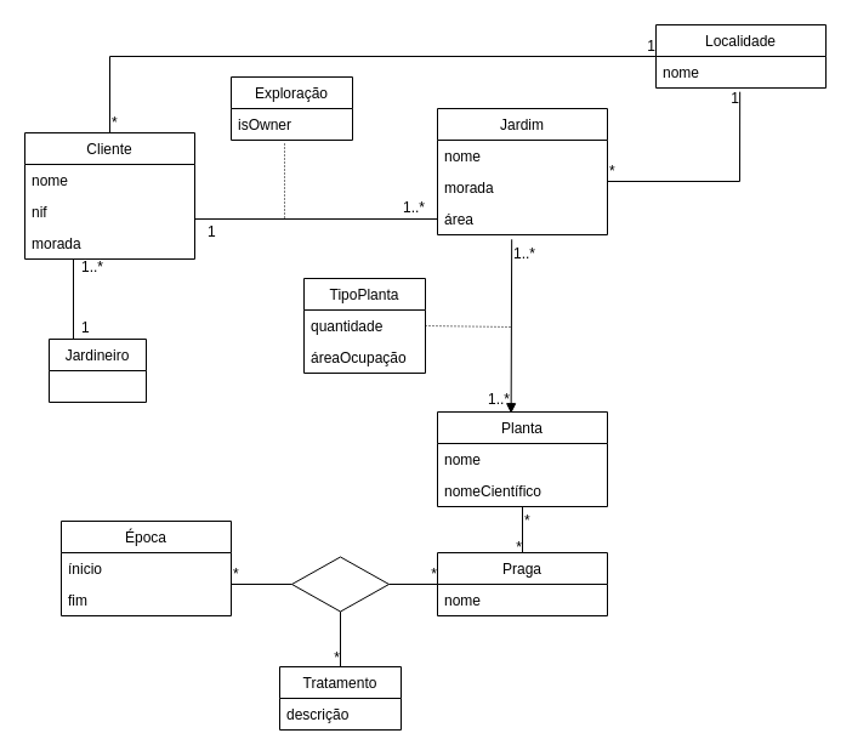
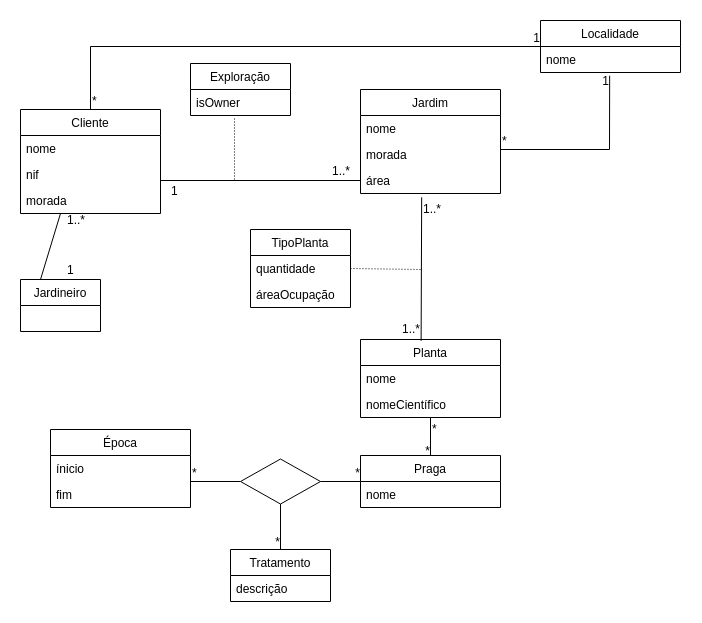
  <mxCell id="0" />
  <mxCell id="1" parent="0" />
  <mxCell id="2" value="Cliente" style="swimlane;fontStyle=0;childLayout=stackLayout;horizontal=1;startSize=26;fillColor=none;horizontalStack=0;resizeParent=1;resizeParentMax=0;resizeLast=0;collapsible=1;marginBottom=0;" parent="1" vertex="1"><mxGeometry x="20" y="109" width="140" height="104" as="geometry" /></mxCell>
  <mxCell id="3" value="" style="endArrow=none;html=1;rounded=0;entryX=0;entryY=0.5;entryDx=0;entryDy=0;" parent="2" target="50" edge="1"><mxGeometry relative="1" as="geometry"><mxPoint x="70" as="sourcePoint" /><mxPoint x="230" as="targetPoint" /><Array as="points"><mxPoint x="70" y="-63" /></Array></mxGeometry></mxCell>
  <mxCell id="4" value="*" style="resizable=0;html=1;align=left;verticalAlign=bottom;" parent="3" connectable="0" vertex="1"><mxGeometry x="-1" relative="1" as="geometry" /></mxCell>
  <mxCell id="5" value="1" style="resizable=0;html=1;align=right;verticalAlign=bottom;" parent="3" connectable="0" vertex="1"><mxGeometry x="1" relative="1" as="geometry" /></mxCell>
  <mxCell id="6" value="nome" style="text;strokeColor=none;fillColor=none;align=left;verticalAlign=top;spacingLeft=4;spacingRight=4;overflow=hidden;rotatable=0;points=[[0,0.5],[1,0.5]];portConstraint=eastwest;" parent="2" vertex="1"><mxGeometry y="26" width="140" height="26" as="geometry" /></mxCell>
  <mxCell id="7" value="nif" style="text;strokeColor=none;fillColor=none;align=left;verticalAlign=top;spacingLeft=4;spacingRight=4;overflow=hidden;rotatable=0;points=[[0,0.5],[1,0.5]];portConstraint=eastwest;" parent="2" vertex="1"><mxGeometry y="52" width="140" height="26" as="geometry" /></mxCell>
  <mxCell id="8" value="morada" style="text;strokeColor=none;fillColor=none;align=left;verticalAlign=top;spacingLeft=4;spacingRight=4;overflow=hidden;rotatable=0;points=[[0,0.5],[1,0.5]];portConstraint=eastwest;" parent="2" vertex="1"><mxGeometry y="78" width="140" height="26" as="geometry" /></mxCell>
  <mxCell id="9" value="Jardim" style="swimlane;fontStyle=0;childLayout=stackLayout;horizontal=1;startSize=26;fillColor=none;horizontalStack=0;resizeParent=1;resizeParentMax=0;resizeLast=0;collapsible=1;marginBottom=0;verticalAlign=top;" parent="1" vertex="1"><mxGeometry x="360" y="89" width="140" height="104" as="geometry" /></mxCell>
  <mxCell id="10" value="nome" style="text;strokeColor=none;fillColor=none;align=left;verticalAlign=top;spacingLeft=4;spacingRight=4;overflow=hidden;rotatable=0;points=[[0,0.5],[1,0.5]];portConstraint=eastwest;" parent="9" vertex="1"><mxGeometry y="26" width="140" height="26" as="geometry" /></mxCell>
  <mxCell id="11" value="morada" style="text;strokeColor=none;fillColor=none;align=left;verticalAlign=top;spacingLeft=4;spacingRight=4;overflow=hidden;rotatable=0;points=[[0,0.5],[1,0.5]];portConstraint=eastwest;" parent="9" vertex="1"><mxGeometry y="52" width="140" height="26" as="geometry" /></mxCell>
  <mxCell id="12" value="área" style="text;strokeColor=none;fillColor=none;align=left;verticalAlign=top;spacingLeft=4;spacingRight=4;overflow=hidden;rotatable=0;points=[[0,0.5],[1,0.5]];portConstraint=eastwest;" parent="9" vertex="1"><mxGeometry y="78" width="140" height="26" as="geometry" /></mxCell>
  <mxCell id="13" value="Época" style="swimlane;fontStyle=0;childLayout=stackLayout;horizontal=1;startSize=26;fillColor=none;horizontalStack=0;resizeParent=1;resizeParentMax=0;resizeLast=0;collapsible=1;marginBottom=0;" parent="1" vertex="1"><mxGeometry x="50" y="429" width="140" height="78" as="geometry" /></mxCell>
  <mxCell id="14" value="ínicio" style="text;strokeColor=none;fillColor=none;align=left;verticalAlign=top;spacingLeft=4;spacingRight=4;overflow=hidden;rotatable=0;points=[[0,0.5],[1,0.5]];portConstraint=eastwest;" parent="13" vertex="1"><mxGeometry y="26" width="140" height="26" as="geometry" /></mxCell>
  <mxCell id="15" value="fim" style="text;strokeColor=none;fillColor=none;align=left;verticalAlign=top;spacingLeft=4;spacingRight=4;overflow=hidden;rotatable=0;points=[[0,0.5],[1,0.5]];portConstraint=eastwest;" parent="13" vertex="1"><mxGeometry y="52" width="140" height="26" as="geometry" /></mxCell>
  <mxCell id="16" value="Planta" style="swimlane;fontStyle=0;childLayout=stackLayout;horizontal=1;startSize=26;fillColor=none;horizontalStack=0;resizeParent=1;resizeParentMax=0;resizeLast=0;collapsible=1;marginBottom=0;" parent="1" vertex="1"><mxGeometry x="360" y="339" width="140" height="78" as="geometry" /></mxCell>
  <mxCell id="17" value="nome" style="text;strokeColor=none;fillColor=none;align=left;verticalAlign=top;spacingLeft=4;spacingRight=4;overflow=hidden;rotatable=0;points=[[0,0.5],[1,0.5]];portConstraint=eastwest;" parent="16" vertex="1"><mxGeometry y="26" width="140" height="26" as="geometry" /></mxCell>
  <mxCell id="18" value="nomeCientífico" style="text;strokeColor=none;fillColor=none;align=left;verticalAlign=top;spacingLeft=4;spacingRight=4;overflow=hidden;rotatable=0;points=[[0,0.5],[1,0.5]];portConstraint=eastwest;" parent="16" vertex="1"><mxGeometry y="52" width="140" height="26" as="geometry" /></mxCell>
  <mxCell id="19" value="" style="endArrow=none;html=1;rounded=0;entryX=0;entryY=0.5;entryDx=0;entryDy=0;exitX=1;exitY=0.731;exitDx=0;exitDy=0;exitPerimeter=0;" parent="1" source="7" edge="1"><mxGeometry relative="1" as="geometry"><mxPoint x="160" y="244.17" as="sourcePoint" /><mxPoint x="360" y="180" as="targetPoint" /></mxGeometry></mxCell>
  <mxCell id="20" value="1" style="resizable=0;html=1;align=left;verticalAlign=bottom;" parent="19" connectable="0" vertex="1"><mxGeometry x="-1" relative="1" as="geometry"><mxPoint x="9" y="18.99" as="offset" /></mxGeometry></mxCell>
  <mxCell id="21" value="1..*" style="resizable=0;html=1;align=right;verticalAlign=bottom;" parent="19" connectable="0" vertex="1"><mxGeometry x="1" relative="1" as="geometry"><mxPoint x="-10.25" y="-1.0" as="offset" /></mxGeometry></mxCell>
- <mxCell id="22" value="" style="endArrow=block;html=1;rounded=0;entryX=0.433;entryY=0.016;entryDx=0;entryDy=0;entryPerimeter=0;exitX=0.437;exitY=1.146;exitDx=0;exitDy=0;exitPerimeter=0;" parent="1" source="12" target="16" edge="1"><mxGeometry relative="1" as="geometry"><mxPoint x="420" y="199" as="sourcePoint" /><mxPoint x="580" y="219" as="targetPoint" /></mxGeometry></mxCell>
+ <mxCell id="22" value="" style="endArrow=none;html=1;rounded=0;entryX=0.433;entryY=0.016;entryDx=0;entryDy=0;entryPerimeter=0;exitX=0.437;exitY=1.146;exitDx=0;exitDy=0;exitPerimeter=0;" parent="1" source="12" target="16" edge="1"><mxGeometry relative="1" as="geometry"><mxPoint x="420" y="199" as="sourcePoint" /><mxPoint x="580" y="219" as="targetPoint" /></mxGeometry></mxCell>
  <mxCell id="23" value="1..*" style="resizable=0;html=1;align=left;verticalAlign=bottom;" parent="22" connectable="0" vertex="1"><mxGeometry x="-1" relative="1" as="geometry"><mxPoint y="20" as="offset" /></mxGeometry></mxCell>
  <mxCell id="24" value="1..*" style="resizable=0;html=1;align=right;verticalAlign=bottom;" parent="22" connectable="0" vertex="1"><mxGeometry x="1" relative="1" as="geometry"><mxPoint x="-0.62" y="-2.35" as="offset" /></mxGeometry></mxCell>
  <mxCell id="25" value="Praga" style="swimlane;fontStyle=0;childLayout=stackLayout;horizontal=1;startSize=26;fillColor=none;horizontalStack=0;resizeParent=1;resizeParentMax=0;resizeLast=0;collapsible=1;marginBottom=0;" parent="1" vertex="1"><mxGeometry x="360" y="455" width="140" height="52" as="geometry" /></mxCell>
  <mxCell id="26" value="nome" style="text;strokeColor=none;fillColor=none;align=left;verticalAlign=top;spacingLeft=4;spacingRight=4;overflow=hidden;rotatable=0;points=[[0,0.5],[1,0.5]];portConstraint=eastwest;" parent="25" vertex="1"><mxGeometry y="26" width="140" height="26" as="geometry" /></mxCell>
  <mxCell id="27" value="" style="endArrow=none;html=1;rounded=0;entryX=0.5;entryY=0;entryDx=0;entryDy=0;" parent="1" target="25" edge="1"><mxGeometry relative="1" as="geometry"><mxPoint x="430" y="417" as="sourcePoint" /><mxPoint x="590" y="469" as="targetPoint" /></mxGeometry></mxCell>
  <mxCell id="28" value="*" style="resizable=0;html=1;align=left;verticalAlign=bottom;" parent="27" connectable="0" vertex="1"><mxGeometry x="-1" relative="1" as="geometry"><mxPoint y="20" as="offset" /></mxGeometry></mxCell>
  <mxCell id="29" value="*" style="resizable=0;html=1;align=right;verticalAlign=bottom;" parent="27" connectable="0" vertex="1"><mxGeometry x="1" relative="1" as="geometry"><mxPoint y="4" as="offset" /></mxGeometry></mxCell>
  <mxCell id="30" value="Tratamento" style="swimlane;fontStyle=0;childLayout=stackLayout;horizontal=1;startSize=26;fillColor=none;horizontalStack=0;resizeParent=1;resizeParentMax=0;resizeLast=0;collapsible=1;marginBottom=0;" parent="1" vertex="1"><mxGeometry x="230" y="549" width="100" height="52" as="geometry" /></mxCell>
  <mxCell id="31" value="descrição" style="text;strokeColor=none;fillColor=none;align=left;verticalAlign=top;spacingLeft=4;spacingRight=4;overflow=hidden;rotatable=0;points=[[0,0.5],[1,0.5]];portConstraint=eastwest;" parent="30" vertex="1"><mxGeometry y="26" width="100" height="26" as="geometry" /></mxCell>
- <mxCell id="32" value="Jardineiro" style="swimlane;fontStyle=0;childLayout=stackLayout;horizontal=1;startSize=26;fillColor=none;horizontalStack=0;resizeParent=1;resizeParentMax=0;resizeLast=0;collapsible=1;marginBottom=0;" parent="1" vertex="1"><mxGeometry x="40" y="279" width="80" height="52" as="geometry" /></mxCell>
+ <mxCell id="32" value="Jardineiro" style="swimlane;fontStyle=0;childLayout=stackLayout;horizontal=1;startSize=26;fillColor=none;horizontalStack=0;resizeParent=1;resizeParentMax=0;resizeLast=0;collapsible=1;marginBottom=0;" parent="1" vertex="1"><mxGeometry x="20" y="279" width="80" height="52" as="geometry" /></mxCell>
  <mxCell id="33" value="" style="endArrow=none;html=1;rounded=0;entryX=0.25;entryY=0;entryDx=0;entryDy=0;" parent="1" target="32" edge="1"><mxGeometry relative="1" as="geometry"><mxPoint x="60" y="213" as="sourcePoint" /><mxPoint x="190" y="212" as="targetPoint" /></mxGeometry></mxCell>
  <mxCell id="34" value="1" style="resizable=0;html=1;align=left;verticalAlign=bottom;" parent="1" connectable="0" vertex="1"><mxGeometry x="179" y="178.996" as="geometry"><mxPoint x="-114" y="99" as="offset" /></mxGeometry></mxCell>
  <mxCell id="35" value="1..*" style="resizable=0;html=1;align=left;verticalAlign=bottom;" parent="1" connectable="0" vertex="1"><mxGeometry x="179" y="128.996" as="geometry"><mxPoint x="-114" y="99" as="offset" /></mxGeometry></mxCell>
  <mxCell id="36" value="" style="endArrow=none;html=1;rounded=0;dashed=1;dashPattern=1 2;" parent="1" edge="1"><mxGeometry relative="1" as="geometry"><mxPoint x="234" y="179" as="sourcePoint" /><mxPoint x="234" y="118" as="targetPoint" /></mxGeometry></mxCell>
  <mxCell id="37" value="Exploração" style="swimlane;fontStyle=0;childLayout=stackLayout;horizontal=1;startSize=26;fillColor=none;horizontalStack=0;resizeParent=1;resizeParentMax=0;resizeLast=0;collapsible=1;marginBottom=0;" parent="1" vertex="1"><mxGeometry x="190" y="63" width="100" height="52" as="geometry" /></mxCell>
  <mxCell id="38" value="isOwner" style="text;strokeColor=none;fillColor=none;align=left;verticalAlign=top;spacingLeft=4;spacingRight=4;overflow=hidden;rotatable=0;points=[[0,0.5],[1,0.5]];portConstraint=eastwest;" parent="37" vertex="1"><mxGeometry y="26" width="100" height="26" as="geometry" /></mxCell>
  <mxCell id="39" value="" style="endArrow=none;html=1;rounded=0;dashed=1;dashPattern=1 2;exitX=1;exitY=0.5;exitDx=0;exitDy=0;" parent="1" source="41" edge="1"><mxGeometry relative="1" as="geometry"><mxPoint x="260" y="279" as="sourcePoint" /><mxPoint x="420" y="269" as="targetPoint" /></mxGeometry></mxCell>
  <mxCell id="40" value="TipoPlanta" style="swimlane;fontStyle=0;childLayout=stackLayout;horizontal=1;startSize=26;fillColor=none;horizontalStack=0;resizeParent=1;resizeParentMax=0;resizeLast=0;collapsible=1;marginBottom=0;" parent="1" vertex="1"><mxGeometry x="250" y="229" width="100" height="78" as="geometry" /></mxCell>
  <mxCell id="41" value="quantidade" style="text;strokeColor=none;fillColor=none;align=left;verticalAlign=top;spacingLeft=4;spacingRight=4;overflow=hidden;rotatable=0;points=[[0,0.5],[1,0.5]];portConstraint=eastwest;" parent="40" vertex="1"><mxGeometry y="26" width="100" height="26" as="geometry" /></mxCell>
  <mxCell id="42" value="áreaOcupação" style="text;strokeColor=none;fillColor=none;align=left;verticalAlign=top;spacingLeft=4;spacingRight=4;overflow=hidden;rotatable=0;points=[[0,0.5],[1,0.5]];portConstraint=eastwest;" parent="40" vertex="1"><mxGeometry y="52" width="100" height="26" as="geometry" /></mxCell>
  <mxCell id="43" value="" style="shape=rhombus;perimeter=rhombusPerimeter;whiteSpace=wrap;html=1;align=center;" parent="1" vertex="1"><mxGeometry x="240" y="458.5" width="80" height="45" as="geometry" /></mxCell>
  <mxCell id="44" value="" style="endArrow=none;html=1;rounded=0;" parent="1" edge="1"><mxGeometry relative="1" as="geometry"><mxPoint x="320" y="481" as="sourcePoint" /><mxPoint x="360" y="481" as="targetPoint" /></mxGeometry></mxCell>
  <mxCell id="45" value="*" style="resizable=0;html=1;align=right;verticalAlign=bottom;" parent="44" connectable="0" vertex="1"><mxGeometry x="1" relative="1" as="geometry" /></mxCell>
  <mxCell id="46" value="" style="endArrow=none;html=1;rounded=0;entryX=0;entryY=0.5;entryDx=0;entryDy=0;" parent="1" target="43" edge="1"><mxGeometry relative="1" as="geometry"><mxPoint x="190" y="481" as="sourcePoint" /><mxPoint x="230" y="481" as="targetPoint" /></mxGeometry></mxCell>
  <mxCell id="47" value="*" style="resizable=0;html=1;align=left;verticalAlign=bottom;" parent="46" connectable="0" vertex="1"><mxGeometry x="-1" relative="1" as="geometry" /></mxCell>
  <mxCell id="48" value="" style="endArrow=none;html=1;rounded=0;entryX=0.5;entryY=0;entryDx=0;entryDy=0;" parent="1" target="30" edge="1"><mxGeometry relative="1" as="geometry"><mxPoint x="280" y="503.5" as="sourcePoint" /><mxPoint x="440" y="503.5" as="targetPoint" /></mxGeometry></mxCell>
  <mxCell id="49" value="*" style="resizable=0;html=1;align=right;verticalAlign=bottom;" parent="48" connectable="0" vertex="1"><mxGeometry x="1" relative="1" as="geometry" /></mxCell>
  <mxCell id="50" value="Localidade" style="swimlane;fontStyle=0;childLayout=stackLayout;horizontal=1;startSize=26;fillColor=none;horizontalStack=0;resizeParent=1;resizeParentMax=0;resizeLast=0;collapsible=1;marginBottom=0;" parent="1" vertex="1"><mxGeometry x="540" y="20" width="140" height="52" as="geometry" /></mxCell>
  <mxCell id="51" value="nome" style="text;strokeColor=none;fillColor=none;align=left;verticalAlign=top;spacingLeft=4;spacingRight=4;overflow=hidden;rotatable=0;points=[[0,0.5],[1,0.5]];portConstraint=eastwest;" parent="50" vertex="1"><mxGeometry y="26" width="140" height="26" as="geometry" /></mxCell>
  <mxCell id="52" value="" style="endArrow=none;html=1;rounded=0;entryX=0.494;entryY=1.123;entryDx=0;entryDy=0;entryPerimeter=0;" parent="1" target="51" edge="1"><mxGeometry relative="1" as="geometry"><mxPoint x="500" y="149" as="sourcePoint" /><mxPoint x="660" y="149" as="targetPoint" /><Array as="points"><mxPoint x="609" y="149" /></Array></mxGeometry></mxCell>
  <mxCell id="53" value="*" style="resizable=0;html=1;align=left;verticalAlign=bottom;" parent="52" connectable="0" vertex="1"><mxGeometry x="-1" relative="1" as="geometry" /></mxCell>
  <mxCell id="54" value="1" style="resizable=0;html=1;align=right;verticalAlign=bottom;" parent="52" connectable="0" vertex="1"><mxGeometry x="1" relative="1" as="geometry"><mxPoint y="14" as="offset" /></mxGeometry></mxCell>
